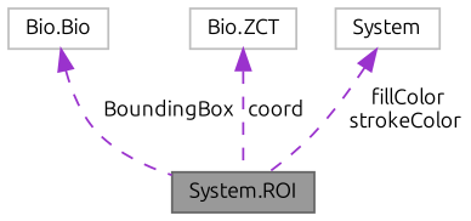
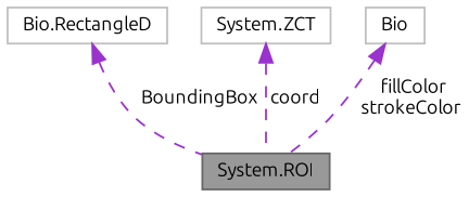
  digraph {
    fontname=Ubuntu
    node [color=grey75 fillcolor=white fontname=Ubuntu fontsize=10 shape=box style=filled]
    edge [color=darkorchid3 dir=back fontname=Ubuntu fontsize=10 labelfontname=Helvetica labelfontsize=10 style=dashed]
    n1 [color=gray40 fillcolor=grey60 fontcolor=black height=0.2 label="System.ROI" width=0.4]
-   n2 [height=0.2 label="Bio.Bio" width=0.4]
-   n3 [height=0.2 label="Bio.ZCT" width=0.4]
-   n4 [height=0.2 label=System width=0.4]
+   n2 [height=0.2 label="Bio.RectangleD" width=0.4]
+   n3 [height=0.2 label="System.ZCT" width=0.4]
+   n4 [height=0.2 label=Bio width=0.4]
    n2 -> n1 [label=" BoundingBox"]
    n3 -> n1 [label=" coord"]
    n4 -> n1 [label=" fillColor\nstrokeColor"]
  }
